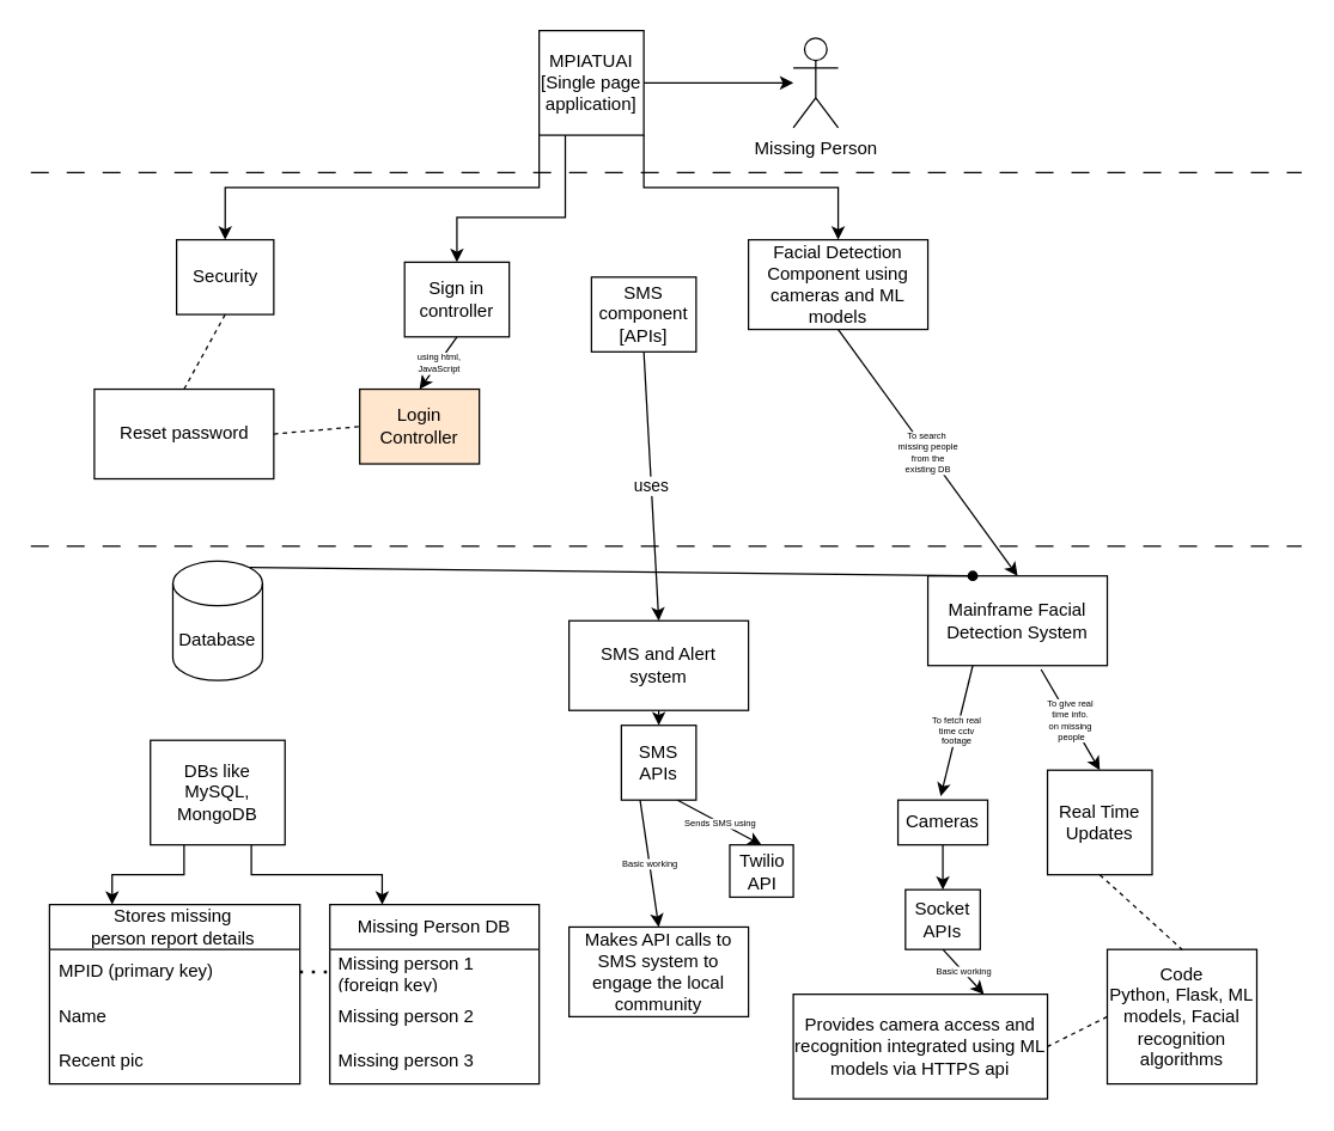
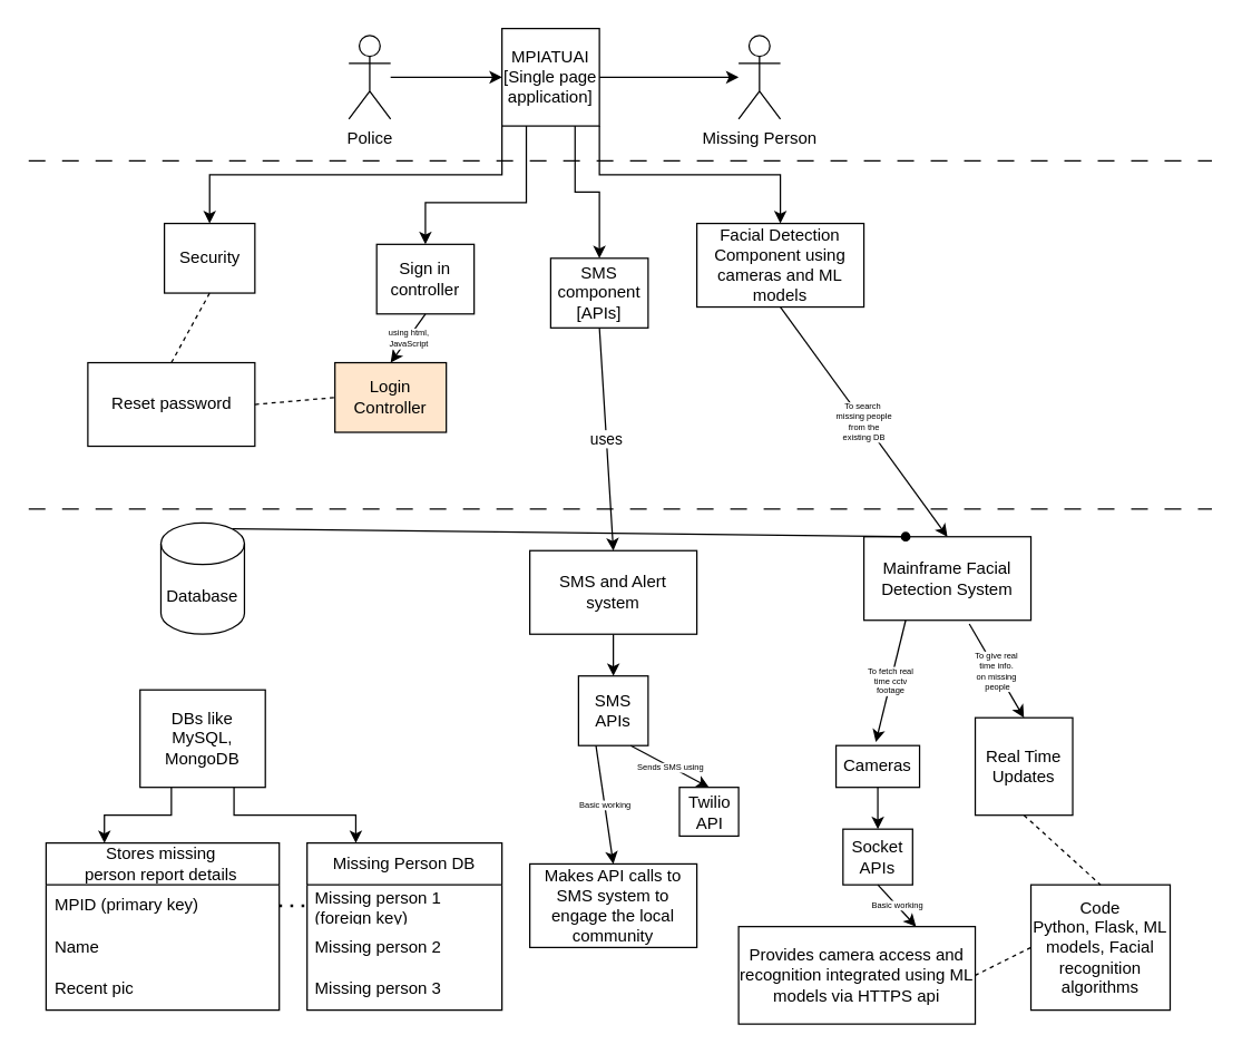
  <mxCell id="0" />
  <mxCell id="1" parent="0" />
  <mxCell id="2" value="Missing Person" style="shape=umlActor;verticalLabelPosition=bottom;verticalAlign=top;html=1;outlineConnect=0;" vertex="1" parent="1"><mxGeometry x="530" y="25" width="30" height="60" as="geometry" /></mxCell>
+ <mxCell id="3" value="" style="edgeStyle=orthogonalEdgeStyle;rounded=0;orthogonalLoop=1;jettySize=auto;html=1;" edge="1" parent="1" source="4" target="10"><mxGeometry relative="1" as="geometry" /></mxCell>
+ <mxCell id="4" value="Police" style="shape=umlActor;verticalLabelPosition=bottom;verticalAlign=top;html=1;outlineConnect=0;" vertex="1" parent="1"><mxGeometry x="250" y="25" width="30" height="60" as="geometry" /></mxCell>
  <mxCell id="5" value="" style="edgeStyle=orthogonalEdgeStyle;rounded=0;orthogonalLoop=1;jettySize=auto;html=1;" edge="1" parent="1" source="10" target="2"><mxGeometry relative="1" as="geometry" /></mxCell>
  <mxCell id="6" style="edgeStyle=orthogonalEdgeStyle;rounded=0;orthogonalLoop=1;jettySize=auto;html=1;exitX=0;exitY=1;exitDx=0;exitDy=0;entryX=0.5;entryY=0;entryDx=0;entryDy=0;" edge="1" parent="1" source="10" target="16"><mxGeometry relative="1" as="geometry" /></mxCell>
  <mxCell id="7" style="edgeStyle=orthogonalEdgeStyle;rounded=0;orthogonalLoop=1;jettySize=auto;html=1;exitX=0.25;exitY=1;exitDx=0;exitDy=0;entryX=0.5;entryY=0;entryDx=0;entryDy=0;" edge="1" parent="1" source="10" target="11"><mxGeometry relative="1" as="geometry"><Array as="points"><mxPoint x="378" y="145" /><mxPoint x="305" y="145" /></Array></mxGeometry></mxCell>
+ <mxCell id="8" style="edgeStyle=orthogonalEdgeStyle;rounded=0;orthogonalLoop=1;jettySize=auto;html=1;exitX=0.75;exitY=1;exitDx=0;exitDy=0;entryX=0.5;entryY=0;entryDx=0;entryDy=0;" edge="1" parent="1" source="10" target="14"><mxGeometry relative="1" as="geometry" /></mxCell>
  <mxCell id="9" style="edgeStyle=orthogonalEdgeStyle;rounded=0;orthogonalLoop=1;jettySize=auto;html=1;exitX=1;exitY=1;exitDx=0;exitDy=0;" edge="1" parent="1" source="10" target="15"><mxGeometry relative="1" as="geometry" /></mxCell>
  <mxCell id="10" value="MPIATUAI&lt;div&gt;[Single page application]&lt;/div&gt;" style="rounded=0;whiteSpace=wrap;html=1;" vertex="1" parent="1"><mxGeometry x="360" y="20" width="70" height="70" as="geometry" /></mxCell>
  <mxCell id="11" value="Sign in controller" style="rounded=0;whiteSpace=wrap;html=1;" vertex="1" parent="1"><mxGeometry x="270" y="175" width="70" height="50" as="geometry" /></mxCell>
  <mxCell id="12" value="Login Controller" style="rounded=0;whiteSpace=wrap;html=1;fillColor=#ffe6cc;" vertex="1" parent="1"><mxGeometry x="240" y="260" width="80" height="50" as="geometry" /></mxCell>
  <mxCell id="13" value="Reset password" style="rounded=0;whiteSpace=wrap;html=1;" vertex="1" parent="1"><mxGeometry x="62.5" y="260" width="120" height="60" as="geometry" /></mxCell>
  <mxCell id="14" value="SMS component&lt;div&gt;[APIs]&lt;/div&gt;" style="rounded=0;whiteSpace=wrap;html=1;" vertex="1" parent="1"><mxGeometry x="395" y="185" width="70" height="50" as="geometry" /></mxCell>
  <mxCell id="15" value="Facial Detection Component using cameras and ML models" style="rounded=0;whiteSpace=wrap;html=1;" vertex="1" parent="1"><mxGeometry x="500" y="160" width="120" height="60" as="geometry" /></mxCell>
  <mxCell id="16" value="Security" style="rounded=0;whiteSpace=wrap;html=1;" vertex="1" parent="1"><mxGeometry x="117.5" y="160" width="65" height="50" as="geometry" /></mxCell>
  <mxCell id="17" value="Mainframe Facial Detection System" style="rounded=0;whiteSpace=wrap;html=1;" vertex="1" parent="1"><mxGeometry x="620" y="385" width="120" height="60" as="geometry" /></mxCell>
  <mxCell id="18" style="edgeStyle=orthogonalEdgeStyle;rounded=0;orthogonalLoop=1;jettySize=auto;html=1;exitX=0.5;exitY=1;exitDx=0;exitDy=0;entryX=0.5;entryY=0;entryDx=0;entryDy=0;" edge="1" parent="1" source="19" target="32"><mxGeometry relative="1" as="geometry" /></mxCell>
- <mxCell id="19" value="SMS and Alert&lt;div&gt;system&lt;/div&gt;" style="rounded=0;whiteSpace=wrap;html=1;" vertex="1" parent="1"><mxGeometry x="380" y="415" width="120" height="60" as="geometry" /></mxCell>
+ <mxCell id="19" value="SMS and Alert&lt;div&gt;system&lt;/div&gt;" style="rounded=0;whiteSpace=wrap;html=1;" vertex="1" parent="1"><mxGeometry x="380" y="395" width="120" height="60" as="geometry" /></mxCell>
  <mxCell id="20" style="edgeStyle=orthogonalEdgeStyle;rounded=0;orthogonalLoop=1;jettySize=auto;html=1;exitX=0.25;exitY=1;exitDx=0;exitDy=0;entryX=0.25;entryY=0;entryDx=0;entryDy=0;" edge="1" parent="1" source="22" target="23"><mxGeometry relative="1" as="geometry" /></mxCell>
  <mxCell id="21" style="edgeStyle=orthogonalEdgeStyle;rounded=0;orthogonalLoop=1;jettySize=auto;html=1;exitX=0.75;exitY=1;exitDx=0;exitDy=0;entryX=0.25;entryY=0;entryDx=0;entryDy=0;" edge="1" parent="1" source="22" target="27"><mxGeometry relative="1" as="geometry" /></mxCell>
  <mxCell id="22" value="DBs like MySQL, MongoDB" style="rounded=0;whiteSpace=wrap;html=1;" vertex="1" parent="1"><mxGeometry x="100" y="495" width="90" height="70" as="geometry" /></mxCell>
  <mxCell id="23" value="Stores missing&amp;nbsp;&lt;div&gt;person report details&amp;nbsp;&lt;/div&gt;" style="swimlane;fontStyle=0;childLayout=stackLayout;horizontal=1;startSize=30;horizontalStack=0;resizeParent=1;resizeParentMax=0;resizeLast=0;collapsible=1;marginBottom=0;whiteSpace=wrap;html=1;" vertex="1" parent="1"><mxGeometry x="32.5" y="605" width="167.5" height="120" as="geometry"><mxRectangle x="475" y="650" width="240" height="30" as="alternateBounds" /></mxGeometry></mxCell>
  <mxCell id="24" value="MPID (primary key)" style="text;strokeColor=none;fillColor=none;align=left;verticalAlign=middle;spacingLeft=4;spacingRight=4;overflow=hidden;points=[[0,0.5],[1,0.5]];portConstraint=eastwest;rotatable=0;whiteSpace=wrap;html=1;" vertex="1" parent="23"><mxGeometry y="30" width="167.5" height="30" as="geometry" /></mxCell>
  <mxCell id="25" value="Name" style="text;strokeColor=none;fillColor=none;align=left;verticalAlign=middle;spacingLeft=4;spacingRight=4;overflow=hidden;points=[[0,0.5],[1,0.5]];portConstraint=eastwest;rotatable=0;whiteSpace=wrap;html=1;" vertex="1" parent="23"><mxGeometry y="60" width="167.5" height="30" as="geometry" /></mxCell>
  <mxCell id="26" value="Recent pic" style="text;strokeColor=none;fillColor=none;align=left;verticalAlign=middle;spacingLeft=4;spacingRight=4;overflow=hidden;points=[[0,0.5],[1,0.5]];portConstraint=eastwest;rotatable=0;whiteSpace=wrap;html=1;" vertex="1" parent="23"><mxGeometry y="90" width="167.5" height="30" as="geometry" /></mxCell>
  <mxCell id="27" value="Missing Person DB" style="swimlane;fontStyle=0;childLayout=stackLayout;horizontal=1;startSize=30;horizontalStack=0;resizeParent=1;resizeParentMax=0;resizeLast=0;collapsible=1;marginBottom=0;whiteSpace=wrap;html=1;" vertex="1" parent="1"><mxGeometry x="220" y="605" width="140" height="120" as="geometry" /></mxCell>
  <mxCell id="28" value="Missing person 1 (foreign key)" style="text;strokeColor=none;fillColor=none;align=left;verticalAlign=middle;spacingLeft=4;spacingRight=4;overflow=hidden;points=[[0,0.5],[1,0.5]];portConstraint=eastwest;rotatable=0;whiteSpace=wrap;html=1;" vertex="1" parent="27"><mxGeometry y="30" width="140" height="30" as="geometry" /></mxCell>
  <mxCell id="29" value="Missing person 2" style="text;strokeColor=none;fillColor=none;align=left;verticalAlign=middle;spacingLeft=4;spacingRight=4;overflow=hidden;points=[[0,0.5],[1,0.5]];portConstraint=eastwest;rotatable=0;whiteSpace=wrap;html=1;" vertex="1" parent="27"><mxGeometry y="60" width="140" height="30" as="geometry" /></mxCell>
  <mxCell id="30" value="Missing person 3" style="text;strokeColor=none;fillColor=none;align=left;verticalAlign=middle;spacingLeft=4;spacingRight=4;overflow=hidden;points=[[0,0.5],[1,0.5]];portConstraint=eastwest;rotatable=0;whiteSpace=wrap;html=1;" vertex="1" parent="27"><mxGeometry y="90" width="140" height="30" as="geometry" /></mxCell>
  <mxCell id="31" value="" style="endArrow=none;dashed=1;html=1;dashPattern=1 3;strokeWidth=2;rounded=0;entryX=0;entryY=0.5;entryDx=0;entryDy=0;exitX=1;exitY=0.5;exitDx=0;exitDy=0;" edge="1" parent="1" source="24" target="28"><mxGeometry width="50" height="50" relative="1" as="geometry"><mxPoint x="-30" y="625" as="sourcePoint" /><mxPoint y="575" as="targetPoint" x="20" /></mxGeometry></mxCell>
  <mxCell id="32" value="SMS APIs" style="rounded=0;whiteSpace=wrap;html=1;" vertex="1" parent="1"><mxGeometry x="415" y="485" width="50" height="50" as="geometry" /></mxCell>
  <mxCell id="33" value="Makes API calls to SMS system to engage the local community" style="rounded=0;whiteSpace=wrap;html=1;" vertex="1" parent="1"><mxGeometry x="380" y="620" width="120" height="60" as="geometry" /></mxCell>
  <mxCell id="34" value="Twilio API" style="rounded=0;whiteSpace=wrap;html=1;" vertex="1" parent="1"><mxGeometry x="487.5" y="565" width="42.5" height="35" as="geometry" /></mxCell>
  <mxCell id="35" value="" style="endArrow=classic;html=1;rounded=0;entryX=0.5;entryY=0;entryDx=0;entryDy=0;exitX=0.75;exitY=1;exitDx=0;exitDy=0;" edge="1" parent="1" source="32" target="34"><mxGeometry relative="1" as="geometry"><mxPoint x="230" y="745" as="sourcePoint" /><mxPoint x="330" y="745" as="targetPoint" /></mxGeometry></mxCell>
  <mxCell id="36" value="Sends SMS using" style="edgeLabel;resizable=0;html=1;;align=center;verticalAlign=middle;fontSize=6;" connectable="0" vertex="1" parent="35"><mxGeometry relative="1" as="geometry" /></mxCell>
  <mxCell id="37" value="" style="endArrow=classic;html=1;rounded=0;exitX=0.25;exitY=1;exitDx=0;exitDy=0;entryX=0.5;entryY=0;entryDx=0;entryDy=0;" edge="1" parent="1" source="32" target="33"><mxGeometry relative="1" as="geometry"><mxPoint x="250" y="605" as="sourcePoint" /><mxPoint x="350" y="605" as="targetPoint" /></mxGeometry></mxCell>
  <mxCell id="38" value="Basic working" style="edgeLabel;resizable=0;html=1;;align=center;verticalAlign=middle;fontSize=6;" connectable="0" vertex="1" parent="37"><mxGeometry relative="1" as="geometry" /></mxCell>
  <mxCell id="39" value="Code&lt;div&gt;Python, Flask, ML models, Facial recognition algorithms&lt;/div&gt;" style="rounded=0;whiteSpace=wrap;html=1;" vertex="1" parent="1"><mxGeometry x="740" y="635" width="100" height="90" as="geometry" /></mxCell>
  <mxCell id="40" value="Socket APIs" style="rounded=0;whiteSpace=wrap;html=1;" vertex="1" parent="1"><mxGeometry x="605" y="595" width="50" height="40" as="geometry" /></mxCell>
  <mxCell id="41" value="Provides camera access and recognition integrated using ML models via HTTPS api" style="rounded=0;whiteSpace=wrap;html=1;" vertex="1" parent="1"><mxGeometry x="530" y="665" width="170" height="70" as="geometry" /></mxCell>
  <mxCell id="42" style="edgeStyle=orthogonalEdgeStyle;rounded=0;orthogonalLoop=1;jettySize=auto;html=1;exitX=0.5;exitY=1;exitDx=0;exitDy=0;entryX=0.5;entryY=0;entryDx=0;entryDy=0;" edge="1" parent="1" source="43" target="40"><mxGeometry relative="1" as="geometry" /></mxCell>
  <mxCell id="43" value="Cameras" style="rounded=0;whiteSpace=wrap;html=1;" vertex="1" parent="1"><mxGeometry x="600" y="535" width="60" height="30" as="geometry" /></mxCell>
  <mxCell id="44" value="Real Time Updates" style="rounded=0;whiteSpace=wrap;html=1;" vertex="1" parent="1"><mxGeometry x="700" y="515" width="70" height="70" as="geometry" /></mxCell>
  <mxCell id="45" value="" style="endArrow=classic;html=1;rounded=0;exitX=0.631;exitY=1.043;exitDx=0;exitDy=0;entryX=0.5;entryY=0;entryDx=0;entryDy=0;exitPerimeter=0;" edge="1" parent="1" target="44" source="17"><mxGeometry relative="1" as="geometry"><mxPoint x="160" y="135" as="sourcePoint" /><mxPoint x="500" y="295" as="targetPoint" /></mxGeometry></mxCell>
  <mxCell id="46" value="To give real&amp;nbsp;&lt;div&gt;time info.&amp;nbsp;&lt;div&gt;on missing&amp;nbsp;&lt;/div&gt;&lt;div&gt;people&lt;/div&gt;&lt;/div&gt;" style="edgeLabel;resizable=0;html=1;;align=center;verticalAlign=middle;fontSize=6;" connectable="0" vertex="1" parent="45"><mxGeometry relative="1" as="geometry" /></mxCell>
  <mxCell id="47" value="" style="endArrow=classic;html=1;rounded=0;exitX=0.25;exitY=1;exitDx=0;exitDy=0;entryX=0.476;entryY=-0.085;entryDx=0;entryDy=0;entryPerimeter=0;" edge="1" parent="1" target="43" source="17"><mxGeometry relative="1" as="geometry"><mxPoint x="180" y="115" as="sourcePoint" /><mxPoint x="260" y="135" as="targetPoint" /></mxGeometry></mxCell>
  <mxCell id="48" value="To fetch real&amp;nbsp;&lt;div&gt;time cctv&amp;nbsp;&lt;/div&gt;&lt;div&gt;footage&amp;nbsp;&lt;/div&gt;" style="edgeLabel;resizable=0;html=1;;align=center;verticalAlign=middle;fontSize=6;" connectable="0" vertex="1" parent="47"><mxGeometry relative="1" as="geometry" /></mxCell>
  <mxCell id="49" value="" style="endArrow=classic;html=1;rounded=0;entryX=0.5;entryY=0;entryDx=0;entryDy=0;fontSize=6;exitX=0.5;exitY=1;exitDx=0;exitDy=0;" edge="1" parent="1" target="17" source="15"><mxGeometry relative="1" as="geometry"><mxPoint x="610" y="205" as="sourcePoint" /><mxPoint x="605" y="295" as="targetPoint" /></mxGeometry></mxCell>
  <mxCell id="50" value="To search&amp;nbsp;&lt;div&gt;missing people&lt;/div&gt;&lt;div&gt;&amp;nbsp;from the&amp;nbsp;&lt;div&gt;existing DB&lt;/div&gt;&lt;/div&gt;" style="edgeLabel;resizable=0;html=1;;align=center;verticalAlign=middle;fontSize=6;" connectable="0" vertex="1" parent="49"><mxGeometry relative="1" as="geometry" /></mxCell>
  <mxCell id="51" value="" style="endArrow=classic;html=1;rounded=0;exitX=0.5;exitY=1;exitDx=0;exitDy=0;entryX=0.5;entryY=0;entryDx=0;entryDy=0;" edge="1" parent="1" source="11" target="12"><mxGeometry relative="1" as="geometry"><mxPoint x="60" y="235" as="sourcePoint" /><mxPoint x="75" y="365" as="targetPoint" /></mxGeometry></mxCell>
  <mxCell id="52" value="using html,&lt;div&gt;JavaScript&lt;/div&gt;" style="edgeLabel;resizable=0;html=1;;align=center;verticalAlign=middle;fontSize=6;" connectable="0" vertex="1" parent="51"><mxGeometry relative="1" as="geometry" /></mxCell>
  <mxCell id="53" value="" style="endArrow=classic;html=1;rounded=0;exitX=0.5;exitY=1;exitDx=0;exitDy=0;entryX=0.75;entryY=0;entryDx=0;entryDy=0;" edge="1" parent="1" source="40" target="41"><mxGeometry relative="1" as="geometry"><mxPoint x="465" y="267.5" as="sourcePoint" /><mxPoint x="380" y="352.5" as="targetPoint" /></mxGeometry></mxCell>
  <mxCell id="54" value="Basic working" style="edgeLabel;resizable=0;html=1;;align=center;verticalAlign=middle;fontSize=6;" connectable="0" vertex="1" parent="53"><mxGeometry relative="1" as="geometry" /></mxCell>
  <mxCell id="55" value="" style="endArrow=none;dashed=1;html=1;rounded=0;exitX=0;exitY=0.5;exitDx=0;exitDy=0;entryX=1;entryY=0.5;entryDx=0;entryDy=0;" edge="1" parent="1" source="39" target="41"><mxGeometry width="50" height="50" relative="1" as="geometry"><mxPoint x="500" y="725" as="sourcePoint" /><mxPoint x="550" y="675" as="targetPoint" /></mxGeometry></mxCell>
  <mxCell id="56" value="" style="endArrow=none;dashed=1;html=1;rounded=0;exitX=0.5;exitY=1;exitDx=0;exitDy=0;entryX=0.5;entryY=0;entryDx=0;entryDy=0;" edge="1" parent="1" source="44" target="39"><mxGeometry width="50" height="50" relative="1" as="geometry"><mxPoint x="500" y="725" as="sourcePoint" /><mxPoint x="550" y="675" as="targetPoint" /></mxGeometry></mxCell>
  <mxCell id="57" value="" style="endArrow=none;dashed=1;html=1;rounded=0;entryX=0;entryY=0.5;entryDx=0;entryDy=0;exitX=1;exitY=0.5;exitDx=0;exitDy=0;" edge="1" parent="1" source="13" target="12"><mxGeometry width="50" height="50" relative="1" as="geometry"><mxPoint x="220" y="315" as="sourcePoint" /><mxPoint x="270" y="265" as="targetPoint" /></mxGeometry></mxCell>
  <mxCell id="58" value="" style="endArrow=none;dashed=1;html=1;rounded=0;entryX=0.5;entryY=1;entryDx=0;entryDy=0;exitX=0.5;exitY=0;exitDx=0;exitDy=0;" edge="1" parent="1" source="13" target="16"><mxGeometry width="50" height="50" relative="1" as="geometry"><mxPoint x="193" y="300" as="sourcePoint" /><mxPoint x="235" y="300" as="targetPoint" /></mxGeometry></mxCell>
  <mxCell id="59" value="" style="endArrow=none;dashed=1;html=1;rounded=0;dashPattern=12 12;" edge="1" parent="1"><mxGeometry width="50" height="50" relative="1" as="geometry"><mxPoint y="365" as="sourcePoint" x="20" /><mxPoint x="870" y="365" as="targetPoint" /></mxGeometry></mxCell>
  <mxCell id="60" value="" style="endArrow=none;dashed=1;html=1;rounded=0;dashPattern=12 12;" edge="1" parent="1"><mxGeometry width="50" height="50" relative="1" as="geometry"><mxPoint y="115" as="sourcePoint" x="20" /><mxPoint x="870" y="115" as="targetPoint" /></mxGeometry></mxCell>
  <mxCell id="61" style="rounded=0;orthogonalLoop=1;jettySize=auto;html=1;exitX=0.855;exitY=0;exitDx=0;exitDy=4.35;exitPerimeter=0;entryX=0.25;entryY=0;entryDx=0;entryDy=0;strokeWidth=1;endArrow=oval;endFill=1;" edge="1" parent="1" source="62" target="17"><mxGeometry relative="1" as="geometry" /></mxCell>
  <mxCell id="62" value="Database" style="shape=cylinder3;whiteSpace=wrap;html=1;boundedLbl=1;backgroundOutline=1;size=15;" vertex="1" parent="1"><mxGeometry x="115" y="375" width="60" height="80" as="geometry" /></mxCell>
  <mxCell id="63" value="" style="endArrow=classic;html=1;rounded=0;exitX=0.5;exitY=1;exitDx=0;exitDy=0;entryX=0.5;entryY=0;entryDx=0;entryDy=0;" edge="1" parent="1" source="14" target="19"><mxGeometry relative="1" as="geometry"><mxPoint x="370" y="245" as="sourcePoint" /><mxPoint x="470" y="245" as="targetPoint" /></mxGeometry></mxCell>
  <mxCell id="64" value="uses" style="edgeLabel;resizable=0;html=1;;align=center;verticalAlign=middle;" connectable="0" vertex="1" parent="63"><mxGeometry relative="1" as="geometry" /></mxCell>
